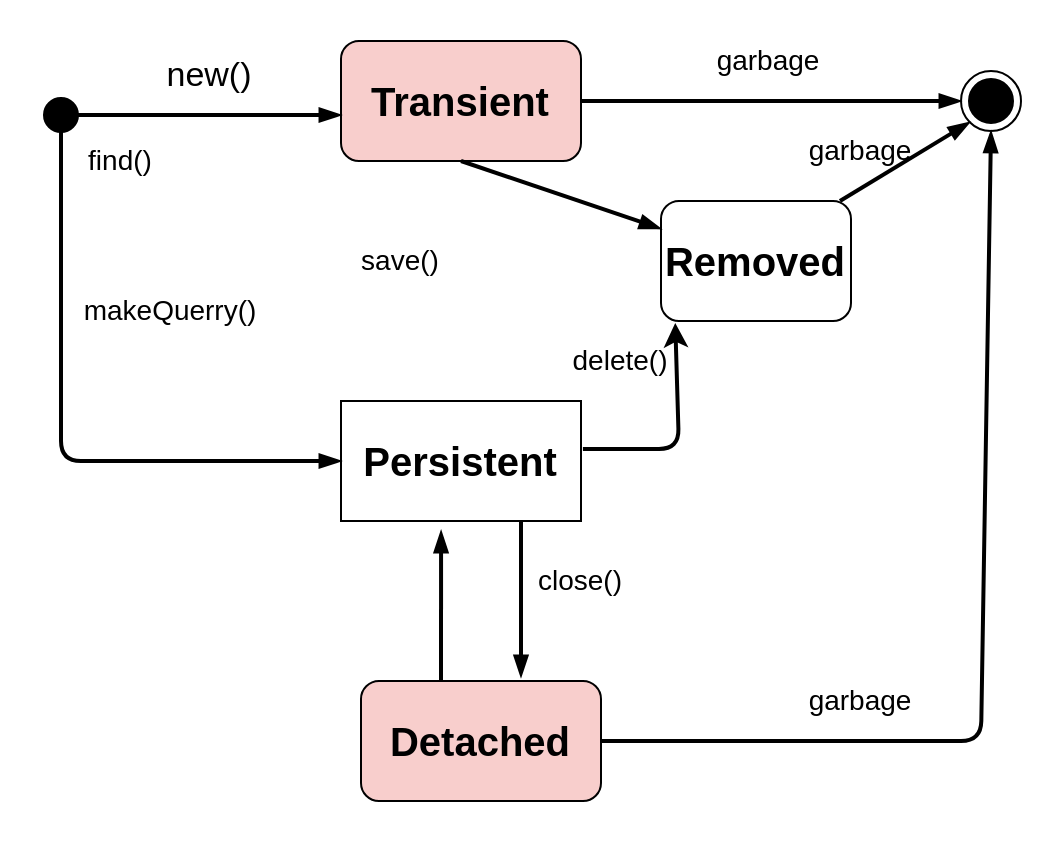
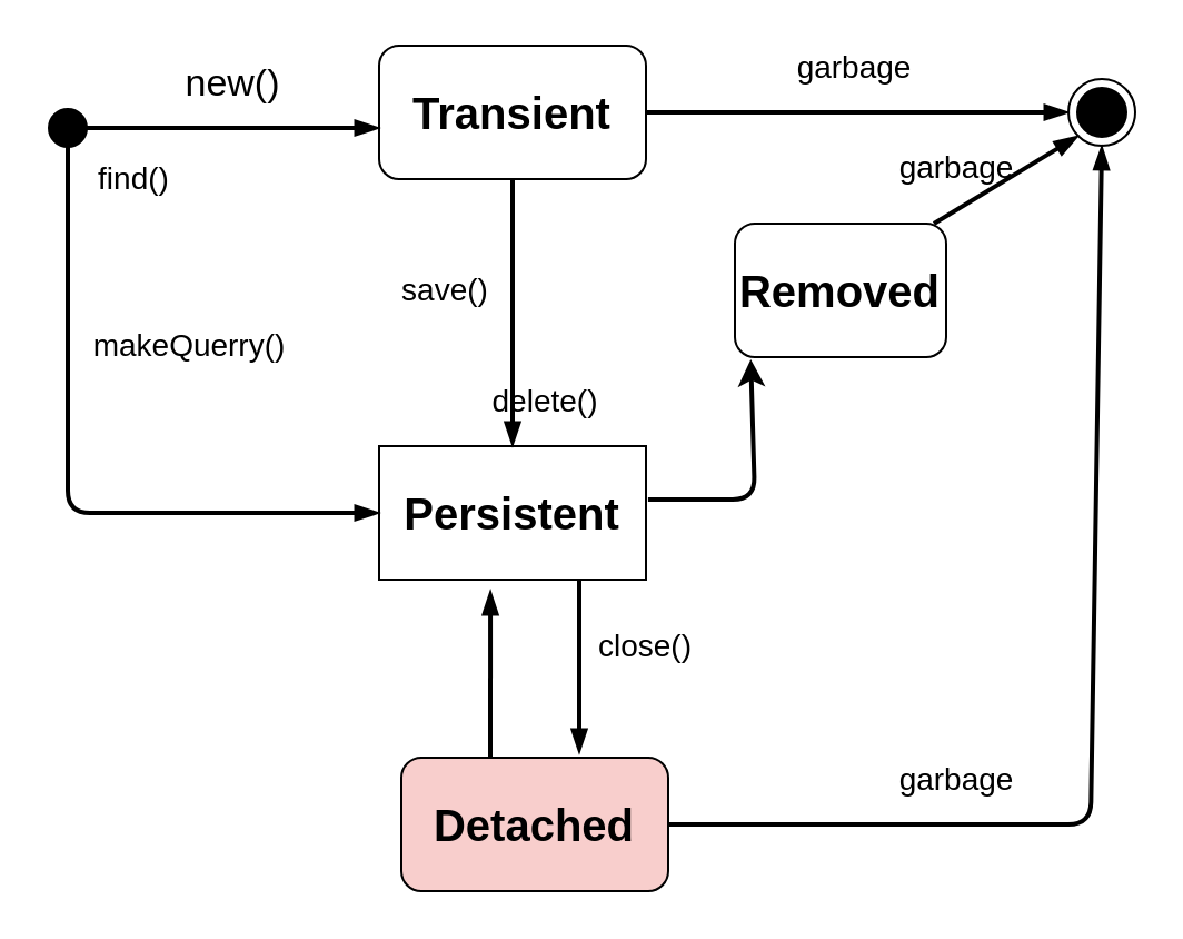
  <mxCell id="0" />
  <mxCell id="1" parent="0" />
- <mxCell id="2" value="&lt;b&gt;&lt;font style=&quot;font-size: 20px&quot;&gt;Transient&lt;/font&gt;&lt;/b&gt;" style="rounded=1;whiteSpace=wrap;html=1;fillColor=#f8cecc;" vertex="1" parent="1"><mxGeometry x="170" y="20" width="120" height="60" as="geometry" /></mxCell>
+ <mxCell id="2" value="&lt;b&gt;&lt;font style=&quot;font-size: 20px&quot;&gt;Transient&lt;/font&gt;&lt;/b&gt;" style="rounded=1;whiteSpace=wrap;html=1;" vertex="1" parent="1"><mxGeometry x="170" y="20" width="120" height="60" as="geometry" /></mxCell>
  <mxCell id="3" value="&lt;b&gt;&lt;font style=&quot;font-size: 20px&quot;&gt;Persistent&lt;/font&gt;&lt;/b&gt;" style="whiteSpace=wrap;html=1;rounded=0;" vertex="1" parent="1"><mxGeometry x="170" y="200" width="120" height="60" as="geometry" /></mxCell>
  <mxCell id="4" value="&lt;b&gt;&lt;font style=&quot;font-size: 20px&quot;&gt;Detached&lt;/font&gt;&lt;/b&gt;" style="rounded=1;whiteSpace=wrap;html=1;fillColor=#f8cecc;" vertex="1" parent="1"><mxGeometry x="180" y="340" width="120" height="60" as="geometry" /></mxCell>
  <mxCell id="5" value="&lt;b&gt;&lt;font style=&quot;font-size: 20px&quot;&gt;Removed&lt;/font&gt;&lt;/b&gt;" style="rounded=1;whiteSpace=wrap;html=1;" vertex="1" parent="1"><mxGeometry x="330" y="100" width="95" height="60" as="geometry" /></mxCell>
  <mxCell id="6" value="&lt;font style=&quot;font-size: 17px&quot;&gt;new()&lt;/font&gt;" style="html=1;verticalAlign=bottom;startArrow=circle;startFill=1;endArrow=blockThin;endFill=1;strokeWidth=2;" edge="1" parent="1"><mxGeometry x="0.123" y="7" width="80" relative="1" as="geometry"><mxPoint x="20" y="57" as="sourcePoint" /><mxPoint x="170" y="57" as="targetPoint" /><Array as="points" /><mxPoint as="offset" /></mxGeometry></mxCell>
  <mxCell id="7" value="" style="endArrow=blockThin;html=1;entryX=0;entryY=0.5;entryDx=0;entryDy=0;endFill=1;strokeWidth=2;" edge="1" parent="1" target="3"><mxGeometry width="50" height="50" relative="1" as="geometry"><mxPoint x="30" y="60" as="sourcePoint" /><mxPoint x="60" y="110" as="targetPoint" /><Array as="points"><mxPoint x="30" y="230" /></Array></mxGeometry></mxCell>
- <mxCell id="8" value="" style="endArrow=blockThin;html=1;exitX=0.5;exitY=1;exitDx=0;exitDy=0;endFill=1;strokeWidth=2;" edge="1" parent="1" source="2" target="5"><mxGeometry width="50" height="50" relative="1" as="geometry"><mxPoint x="190" y="170" as="sourcePoint" /><mxPoint x="240" y="120" as="targetPoint" /></mxGeometry></mxCell>
+ <mxCell id="8" value="" style="endArrow=blockThin;html=1;exitX=0.5;exitY=1;exitDx=0;exitDy=0;entryX=0.5;entryY=0;entryDx=0;entryDy=0;endFill=1;strokeWidth=2;" edge="1" parent="1" source="2" target="3"><mxGeometry width="50" height="50" relative="1" as="geometry"><mxPoint x="190" y="170" as="sourcePoint" /><mxPoint x="240" y="120" as="targetPoint" /></mxGeometry></mxCell>
  <mxCell id="9" value="" style="endArrow=blockThin;html=1;entryX=0.417;entryY=1.083;entryDx=0;entryDy=0;entryPerimeter=0;endFill=1;strokeWidth=2;" edge="1" parent="1" target="3"><mxGeometry width="50" height="50" relative="1" as="geometry"><mxPoint x="220" y="340" as="sourcePoint" /><mxPoint x="270" y="290" as="targetPoint" /></mxGeometry></mxCell>
  <mxCell id="10" value="" style="endArrow=blockThin;html=1;exitX=0.75;exitY=1;exitDx=0;exitDy=0;endFill=1;strokeWidth=2;" edge="1" parent="1" source="3"><mxGeometry width="50" height="50" relative="1" as="geometry"><mxPoint x="240" y="270" as="sourcePoint" /><mxPoint x="260" y="338" as="targetPoint" /></mxGeometry></mxCell>
  <mxCell id="11" value="" style="ellipse;html=1;shape=endState;fillColor=#000000;strokeColor=#000000;" vertex="1" parent="1"><mxGeometry x="480" y="35" width="30" height="30" as="geometry" /></mxCell>
  <mxCell id="12" value="" style="endArrow=blockThin;html=1;exitX=1;exitY=0.5;exitDx=0;exitDy=0;entryX=0;entryY=0.5;entryDx=0;entryDy=0;endFill=1;strokeWidth=2;" edge="1" parent="1" source="2" target="11"><mxGeometry width="50" height="50" relative="1" as="geometry"><mxPoint x="340" y="70" as="sourcePoint" /><mxPoint x="390" y="20" as="targetPoint" /></mxGeometry></mxCell>
  <mxCell id="13" value="" style="endArrow=blockThin;html=1;strokeWidth=2;entryX=0.5;entryY=1;entryDx=0;entryDy=0;exitX=1;exitY=0.5;exitDx=0;exitDy=0;endFill=1;" edge="1" parent="1" source="4" target="11"><mxGeometry width="50" height="50" relative="1" as="geometry"><mxPoint x="450" y="340" as="sourcePoint" /><mxPoint x="500" y="290" as="targetPoint" /><Array as="points"><mxPoint x="490" y="370" /></Array></mxGeometry></mxCell>
  <mxCell id="14" value="" style="endArrow=blockThin;html=1;strokeWidth=2;exitX=0.942;exitY=0;exitDx=0;exitDy=0;exitPerimeter=0;entryX=0;entryY=1;entryDx=0;entryDy=0;endFill=1;" edge="1" parent="1" source="5" target="11"><mxGeometry width="50" height="50" relative="1" as="geometry"><mxPoint x="430" y="120" as="sourcePoint" /><mxPoint x="480" y="70" as="targetPoint" /></mxGeometry></mxCell>
  <mxCell id="15" value="" style="endArrow=classic;html=1;strokeWidth=2;entryX=0.075;entryY=1.017;entryDx=0;entryDy=0;entryPerimeter=0;exitX=1.008;exitY=0.4;exitDx=0;exitDy=0;exitPerimeter=0;" edge="1" parent="1" source="3" target="5"><mxGeometry width="50" height="50" relative="1" as="geometry"><mxPoint x="320" y="240" as="sourcePoint" /><mxPoint x="370" y="190" as="targetPoint" /><Array as="points"><mxPoint x="339" y="224" /></Array></mxGeometry></mxCell>
  <mxCell id="16" value="&lt;font style=&quot;font-size: 14px&quot;&gt;find()&lt;/font&gt;" style="text;html=1;strokeColor=none;fillColor=none;align=center;verticalAlign=middle;whiteSpace=wrap;rounded=0;" vertex="1" parent="1"><mxGeometry x="40" y="70" width="40" height="20" as="geometry" /></mxCell>
  <mxCell id="17" value="&lt;font style=&quot;font-size: 14px&quot;&gt;makeQuerry()&lt;/font&gt;" style="text;html=1;strokeColor=none;fillColor=none;align=center;verticalAlign=middle;whiteSpace=wrap;rounded=0;" vertex="1" parent="1"><mxGeometry x="50" y="150" width="70" height="10" as="geometry" /></mxCell>
- <mxCell id="18" value="&lt;font style=&quot;font-size: 14px&quot;&gt;delete()&lt;/font&gt;" style="text;html=1;strokeColor=none;fillColor=none;align=center;verticalAlign=middle;whiteSpace=wrap;rounded=0;" vertex="1" parent="1"><mxGeometry x="290" y="170" width="40" height="20" as="geometry" /></mxCell>
+ <mxCell id="18" value="&lt;font style=&quot;font-size: 14px&quot;&gt;delete()&lt;/font&gt;" style="text;html=1;strokeColor=none;fillColor=none;align=center;verticalAlign=middle;whiteSpace=wrap;rounded=0;" vertex="1" parent="1"><mxGeometry x="225" y="170" width="40" height="20" as="geometry" /></mxCell>
  <mxCell id="19" value="&lt;font style=&quot;font-size: 14px&quot;&gt;save()&lt;/font&gt;" style="text;html=1;strokeColor=none;fillColor=none;align=center;verticalAlign=middle;whiteSpace=wrap;rounded=0;" vertex="1" parent="1"><mxGeometry x="180" y="120" width="40" height="20" as="geometry" /></mxCell>
  <mxCell id="20" value="&lt;font style=&quot;font-size: 14px&quot;&gt;close()&lt;/font&gt;" style="text;html=1;strokeColor=none;fillColor=none;align=center;verticalAlign=middle;whiteSpace=wrap;rounded=0;" vertex="1" parent="1"><mxGeometry x="270" y="280" width="40" height="20" as="geometry" /></mxCell>
  <mxCell id="21" value="&lt;font style=&quot;font-size: 14px&quot;&gt;garbage&lt;/font&gt;" style="text;html=1;strokeColor=none;fillColor=none;align=center;verticalAlign=middle;whiteSpace=wrap;rounded=0;" vertex="1" parent="1"><mxGeometry x="364" y="20" width="40" height="20" as="geometry" /></mxCell>
  <mxCell id="22" value="&lt;font style=&quot;font-size: 14px&quot;&gt;garbage&lt;/font&gt;" style="text;html=1;strokeColor=none;fillColor=none;align=center;verticalAlign=middle;whiteSpace=wrap;rounded=0;" vertex="1" parent="1"><mxGeometry x="410" y="340" width="40" height="20" as="geometry" /></mxCell>
  <mxCell id="23" value="&lt;font style=&quot;font-size: 14px&quot;&gt;garbage&lt;/font&gt;" style="text;html=1;strokeColor=none;fillColor=none;align=center;verticalAlign=middle;whiteSpace=wrap;rounded=0;" vertex="1" parent="1"><mxGeometry x="410" y="65" width="40" height="20" as="geometry" /></mxCell>
